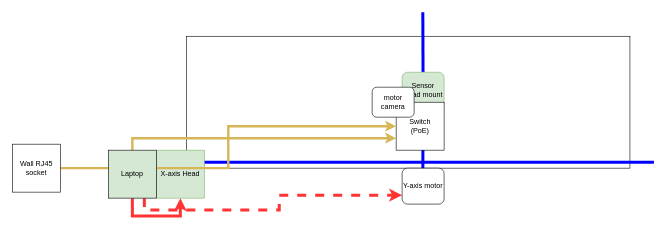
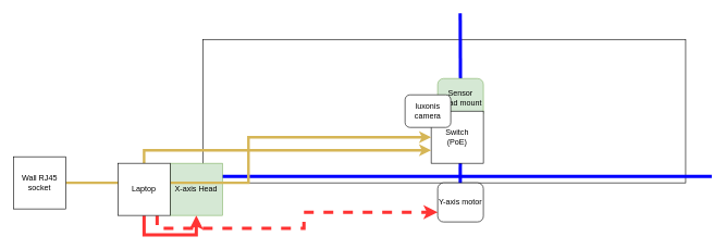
  <mxCell id="0" />
  <mxCell id="1" parent="0" />
  <mxCell id="2" value="" style="rounded=0;whiteSpace=wrap;html=1;" vertex="1" parent="1"><mxGeometry x="310" y="60" width="740" height="220" as="geometry" /></mxCell>
  <mxCell id="3" value="" style="endArrow=none;html=1;rounded=0;strokeColor=#0000FF;strokeWidth=5;" edge="1" parent="1"><mxGeometry width="50" height="50" relative="1" as="geometry"><mxPoint x="290" y="270" as="sourcePoint" /><mxPoint x="1090" y="270" as="targetPoint" /></mxGeometry></mxCell>
  <mxCell id="4" value="X-axis Head" style="whiteSpace=wrap;html=1;aspect=fixed;fillColor=#d5e8d4;strokeColor=#82b366;" vertex="1" parent="1"><mxGeometry x="260" y="250" width="80" height="80" as="geometry" /></mxCell>
  <mxCell id="5" value="" style="endArrow=none;html=1;rounded=0;strokeColor=#0000FF;strokeWidth=5;" edge="1" parent="1" source="7"><mxGeometry width="50" height="50" relative="1" as="geometry"><mxPoint x="704.5" y="300" as="sourcePoint" /><mxPoint x="704.5" y="20" as="targetPoint" /></mxGeometry></mxCell>
  <mxCell id="6" value="" style="endArrow=none;html=1;rounded=0;strokeColor=#0000FF;strokeWidth=5;" edge="1" parent="1" target="7"><mxGeometry width="50" height="50" relative="1" as="geometry"><mxPoint x="704.5" y="300" as="sourcePoint" /><mxPoint x="704.5" y="20" as="targetPoint" /></mxGeometry></mxCell>
  <mxCell id="7" value="Sensor Head mount" style="rounded=1;whiteSpace=wrap;html=1;rotation=0;fillColor=#d5e8d4;strokeColor=#82b366;" vertex="1" parent="1"><mxGeometry x="670" y="120" width="70" height="60" as="geometry" /></mxCell>
  <mxCell id="8" value="Switch&lt;br&gt;(PoE)" style="whiteSpace=wrap;html=1;aspect=fixed;" vertex="1" parent="1"><mxGeometry x="660" y="170" width="80" height="80" as="geometry" /></mxCell>
  <mxCell id="9" style="edgeStyle=orthogonalEdgeStyle;rounded=0;orthogonalLoop=1;jettySize=auto;html=1;exitX=1;exitY=0.5;exitDx=0;exitDy=0;fillColor=#fff2cc;strokeColor=#d6b656;strokeWidth=4;" edge="1" parent="1" source="10" target="8"><mxGeometry relative="1" as="geometry" /></mxCell>
  <mxCell id="10" value="Wall RJ45 socket" style="whiteSpace=wrap;html=1;aspect=fixed;" vertex="1" parent="1"><mxGeometry x="20" y="240" width="80" height="80" as="geometry" /></mxCell>
- <mxCell id="11" value="motor camera" style="rounded=1;whiteSpace=wrap;html=1;" vertex="1" parent="1"><mxGeometry x="620" y="145" width="70" height="50" as="geometry" /></mxCell>
+ <mxCell id="11" value="luxonis camera" style="rounded=1;whiteSpace=wrap;html=1;" vertex="1" parent="1"><mxGeometry x="620" y="145" width="70" height="50" as="geometry" /></mxCell>
  <mxCell id="12" style="edgeStyle=orthogonalEdgeStyle;rounded=0;orthogonalLoop=1;jettySize=auto;html=1;exitX=0.5;exitY=1;exitDx=0;exitDy=0;entryX=0.5;entryY=1;entryDx=0;entryDy=0;fillColor=#f8cecc;strokeColor=#FF3333;strokeWidth=5;" edge="1" parent="1" source="15" target="4"><mxGeometry relative="1" as="geometry"><Array as="points"><mxPoint x="220" y="360" /><mxPoint x="300" y="360" /></Array></mxGeometry></mxCell>
  <mxCell id="13" style="edgeStyle=orthogonalEdgeStyle;rounded=0;orthogonalLoop=1;jettySize=auto;html=1;exitX=0.5;exitY=0;exitDx=0;exitDy=0;entryX=0;entryY=0.75;entryDx=0;entryDy=0;fillColor=#fff2cc;strokeColor=#d6b656;strokeWidth=4;" edge="1" parent="1" source="15" target="8"><mxGeometry relative="1" as="geometry" /></mxCell>
  <mxCell id="14" style="edgeStyle=orthogonalEdgeStyle;rounded=0;orthogonalLoop=1;jettySize=auto;html=1;exitX=0.75;exitY=1;exitDx=0;exitDy=0;entryX=0;entryY=0.75;entryDx=0;entryDy=0;strokeColor=#FF3333;strokeWidth=5;dashed=1;" edge="1" parent="1" source="15" target="16"><mxGeometry relative="1" as="geometry" /></mxCell>
- <mxCell id="15" value="Laptop" style="whiteSpace=wrap;html=1;aspect=fixed;fillColor=#d5e8d4;" vertex="1" parent="1"><mxGeometry x="180" y="250" width="80" height="80" as="geometry" /></mxCell>
+ <mxCell id="15" value="Laptop" style="whiteSpace=wrap;html=1;aspect=fixed;" vertex="1" parent="1"><mxGeometry x="180" y="250" width="80" height="80" as="geometry" /></mxCell>
  <mxCell id="16" value="Y-axis motor" style="rounded=1;whiteSpace=wrap;html=1;rotation=0;" vertex="1" parent="1"><mxGeometry x="670" y="280" width="70" height="60" as="geometry" /></mxCell>
